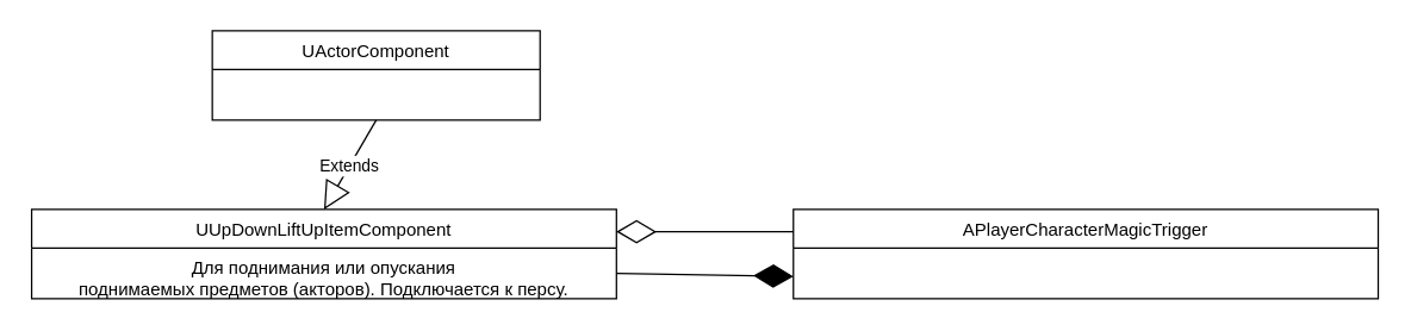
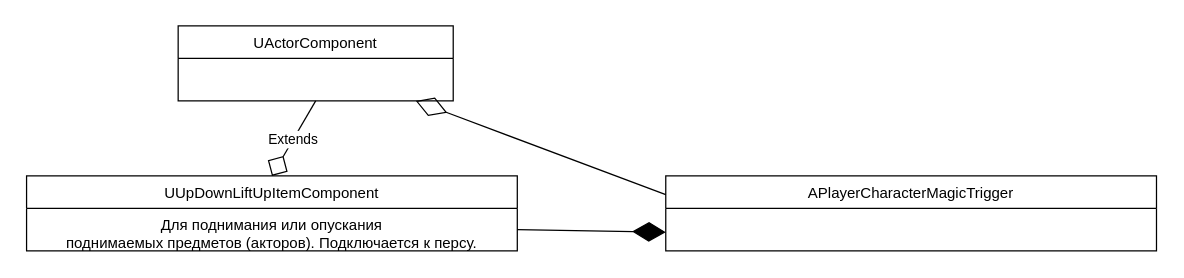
  <mxCell id="0" />
  <mxCell id="1" parent="0" />
  <mxCell id="2" value="UActorComponent" style="swimlane;fontStyle=0;childLayout=stackLayout;horizontal=1;startSize=26;fillColor=none;horizontalStack=0;resizeParent=1;resizeParentMax=0;resizeLast=0;collapsible=0;marginBottom=0;html=0;autosize=0;" vertex="1" parent="1"><mxGeometry x="142" y="20" width="220" height="60" as="geometry"><mxRectangle x="90" y="150" width="420" height="26" as="alternateBounds" /></mxGeometry></mxCell>
  <mxCell id="3" value="UUpDownLiftUpItemComponent" style="swimlane;fontStyle=0;childLayout=stackLayout;horizontal=1;startSize=26;fillColor=none;horizontalStack=0;resizeParent=1;resizeParentMax=0;resizeLast=0;collapsible=0;marginBottom=0;html=0;autosize=0;" vertex="1" parent="1"><mxGeometry x="20.75" y="140" width="392.5" height="60" as="geometry"><mxRectangle x="90" y="150" width="420" height="26" as="alternateBounds" /></mxGeometry></mxCell>
  <mxCell id="4" value="Для поднимания или опускания &#10;поднимаемых предметов (акторов). Подключается к персу." style="text;strokeColor=none;fillColor=none;align=center;verticalAlign=top;spacingLeft=4;spacingRight=4;overflow=hidden;rotatable=0;points=[[0,0.5],[1,0.5]];portConstraint=eastwest;collapsible=0;" vertex="1" parent="3"><mxGeometry y="26" width="392.5" height="34" as="geometry" /></mxCell>
- <mxCell id="5" value="Extends" style="endArrow=block;endSize=16;endFill=0;startFill=1;anchorPointDirection=1;fixDash=0;metaEdit=0;entryX=0.5;entryY=0;entryDx=0;entryDy=0;fontStyle=0;exitX=0.5;exitY=1;exitDx=0;exitDy=0;" edge="1" parent="1" source="2" target="3"><mxGeometry width="160" relative="1" as="geometry"><mxPoint x="374.87" y="220" as="sourcePoint" /><mxPoint x="372" y="320.986" as="targetPoint" /></mxGeometry></mxCell>
+ <mxCell id="5" value="Extends" style="endArrow=diamond;endSize=16;endFill=0;startFill=1;anchorPointDirection=1;fixDash=0;metaEdit=0;entryX=0.5;entryY=0;entryDx=0;entryDy=0;fontStyle=0;exitX=0.5;exitY=1;exitDx=0;exitDy=0;" edge="1" parent="1" source="2" target="3"><mxGeometry width="160" relative="1" as="geometry"><mxPoint x="374.87" y="220" as="sourcePoint" /><mxPoint x="372" y="320.986" as="targetPoint" /></mxGeometry></mxCell>
  <mxCell id="6" value="APlayerCharacterMagicTrigger" style="swimlane;fontStyle=0;childLayout=stackLayout;horizontal=1;startSize=26;fillColor=none;horizontalStack=0;resizeParent=1;resizeParentMax=0;resizeLast=0;collapsible=0;marginBottom=0;html=0;autosize=0;" vertex="1" parent="1"><mxGeometry x="532" y="140" width="392.5" height="60" as="geometry"><mxRectangle x="90" y="150" width="420" height="26" as="alternateBounds" /></mxGeometry></mxCell>
  <mxCell id="7" value="" style="endArrow=diamondThin;endFill=1;endSize=24;html=1;exitX=1;exitY=0.5;exitDx=0;exitDy=0;entryX=0;entryY=0.75;entryDx=0;entryDy=0;" edge="1" parent="1" source="4" target="6"><mxGeometry width="160" relative="1" as="geometry"><mxPoint x="522" y="280" as="sourcePoint" /><mxPoint x="412" y="280" as="targetPoint" /></mxGeometry></mxCell>
- <mxCell id="8" value="" style="endArrow=diamondThin;endFill=0;endSize=24;html=1;exitX=0;exitY=0.25;exitDx=0;exitDy=0;entryX=1;entryY=0.25;entryDx=0;entryDy=0;" edge="1" parent="1" source="6" target="3"><mxGeometry width="160" relative="1" as="geometry"><mxPoint x="522" y="280" as="sourcePoint" /><mxPoint x="412" y="280" as="targetPoint" /></mxGeometry></mxCell>
+ <mxCell id="8" value="" style="endArrow=diamondThin;endFill=0;endSize=24;html=1;exitX=0;exitY=0.25;exitDx=0;exitDy=0;" edge="1" parent="1" source="6" target="2"><mxGeometry width="160" relative="1" as="geometry"><mxPoint x="522" y="280" as="sourcePoint" /><mxPoint x="412" y="280" as="targetPoint" /></mxGeometry></mxCell>
